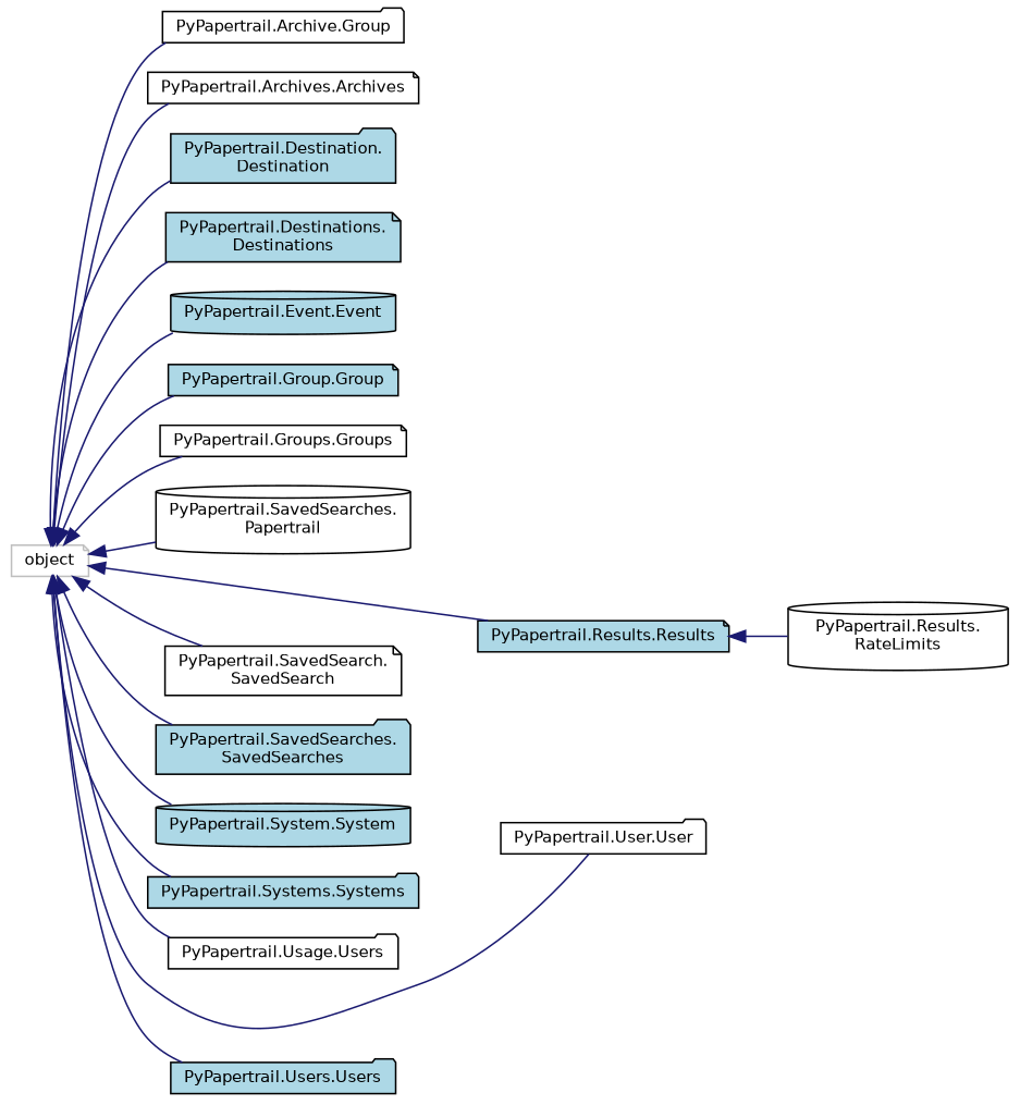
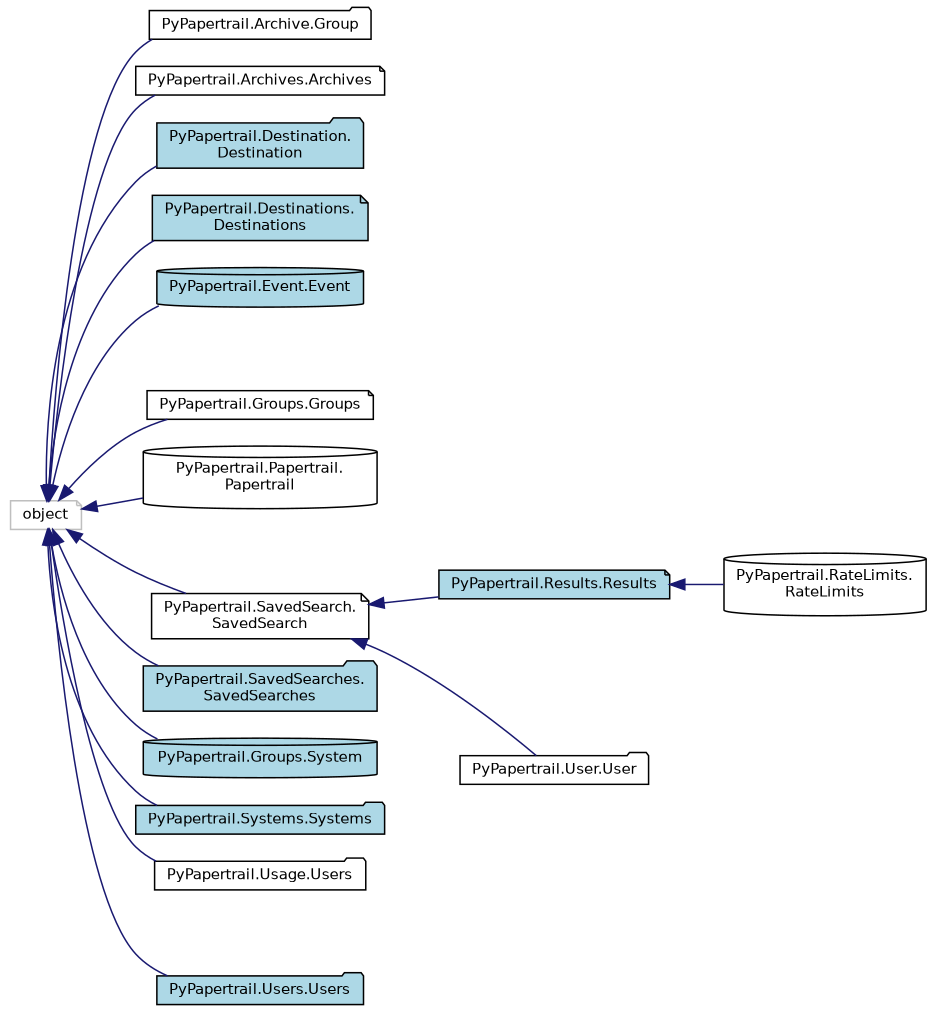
  digraph {
    rankdir=LR
    node [color=black fillcolor=white fontname=Helvetica fontsize=10 shape=note style=filled]
    edge [color=midnightblue dir=back fontname=Helvetica fontsize=10 labelfontname=Helvetica labelfontsize=10 style=solid]
    n1 [color=grey75 height=0.2 label=object width=0.4]
    n2 [height=0.2 label="PyPapertrail.Archive.Group" shape=folder width=0.4]
    n3 [height=0.2 label="PyPapertrail.Archives.Archives" width=0.4]
    n4 [fillcolor=lightblue height=0.2 label="PyPapertrail.Destination.\lDestination" shape=folder width=0.4]
    n5 [fillcolor=lightblue height=0.2 label="PyPapertrail.Destinations.\lDestinations" width=0.4]
    n6 [fillcolor=lightblue height=0.2 label="PyPapertrail.Event.Event" shape=cylinder width=0.4]
-   n7 [fillcolor=lightblue height=0.2 label="PyPapertrail.Group.Group" width=0.4]
    n8 [height=0.2 label="PyPapertrail.Groups.Groups" width=0.4]
-   n9 [height=0.2 label="PyPapertrail.SavedSearches.\lPapertrail" shape=cylinder width=0.4]
+   n9 [height=0.2 label="PyPapertrail.Papertrail.\lPapertrail" shape=cylinder width=0.4]
    n10 [fillcolor=lightblue height=0.2 label="PyPapertrail.Results.Results" width=0.4]
    n11 [height=0.2 label="PyPapertrail.SavedSearch.\lSavedSearch" width=0.4]
    n12 [fillcolor=lightblue height=0.2 label="PyPapertrail.SavedSearches.\lSavedSearches" shape=folder width=0.4]
-   n13 [fillcolor=lightblue height=0.2 label="PyPapertrail.System.System" shape=cylinder width=0.4]
+   n13 [fillcolor=lightblue height=0.2 label="PyPapertrail.Groups.System" shape=cylinder width=0.4]
    n14 [fillcolor=lightblue height=0.2 label="PyPapertrail.Systems.Systems" shape=folder width=0.4]
    n15 [height=0.2 label="PyPapertrail.Usage.Users" shape=folder width=0.4]
    n16 [height=0.2 label="PyPapertrail.User.User" shape=folder width=0.4]
    n17 [fillcolor=lightblue height=0.2 label="PyPapertrail.Users.Users" shape=folder width=0.4]
-   n18 [height=0.2 label="PyPapertrail.Results.\lRateLimits" shape=cylinder width=0.4]
+   n18 [height=0.2 label="PyPapertrail.RateLimits.\lRateLimits" shape=cylinder width=0.4]
    n1 -> n2
    n1 -> n3
    n1 -> n4
    n1 -> n5
    n1 -> n6
-   n1 -> n7
    n1 -> n8
    n1 -> n9
-   n1 -> n10
+   n11 -> n10
    n1 -> n11
    n1 -> n12
    n1 -> n13
    n1 -> n14
    n1 -> n15
-   n1 -> n16
+   n11 -> n16
    n1 -> n17
    n10 -> n18
  }
